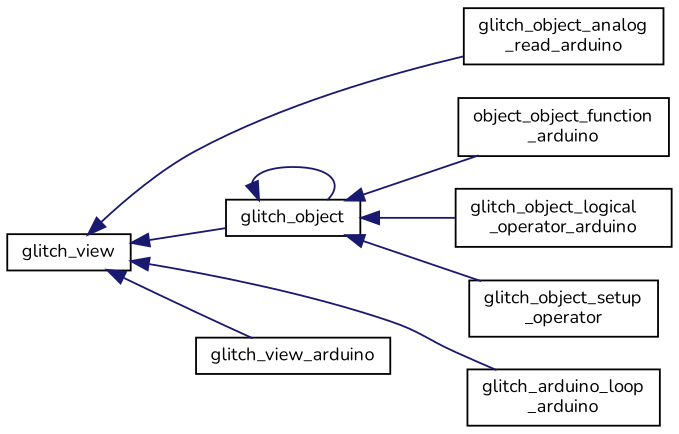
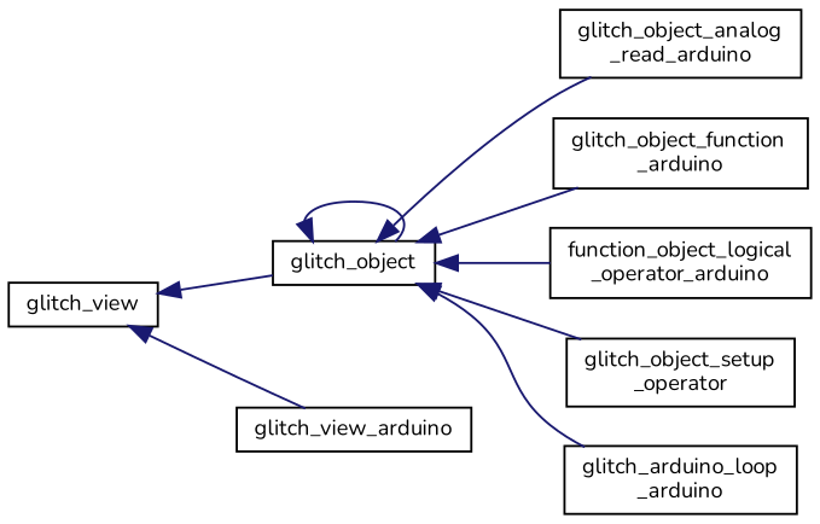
  digraph {
    fontname=Nunito
    rankdir=LR
    node [color=black fillcolor=white fontname=Nunito fontsize=10 shape=record style=filled]
    edge [color=midnightblue dir=back fontname=Nunito fontsize=10 labelfontname=Helvetica labelfontsize=10 style=solid]
    n1 [height=0.2 label=glitch_object width=0.4]
    n2 [height=0.2 label="glitch_object_analog\l_read_arduino" width=0.4]
-   n3 [height=0.2 label="object_object_function\l_arduino" width=0.4]
-   n4 [height=0.2 label="glitch_object_logical\l_operator_arduino" width=0.4]
+   n3 [height=0.2 label="glitch_object_function\l_arduino" width=0.4]
+   n4 [height=0.2 label="function_object_logical\l_operator_arduino" width=0.4]
    n5 [height=0.2 label="glitch_arduino_loop\l_arduino" width=0.4]
    n6 [height=0.2 label="glitch_object_setup\l_operator" width=0.4]
    n7 [height=0.2 label=glitch_view width=0.4]
    n8 [height=0.2 label=glitch_view_arduino width=0.4]
    n1 -> n1
-   n7 -> n2
+   n1 -> n2
    n1 -> n3
    n1 -> n4
-   n7 -> n5
+   n1 -> n5
    n1 -> n6
    n7 -> n1
    n7 -> n8
  }
